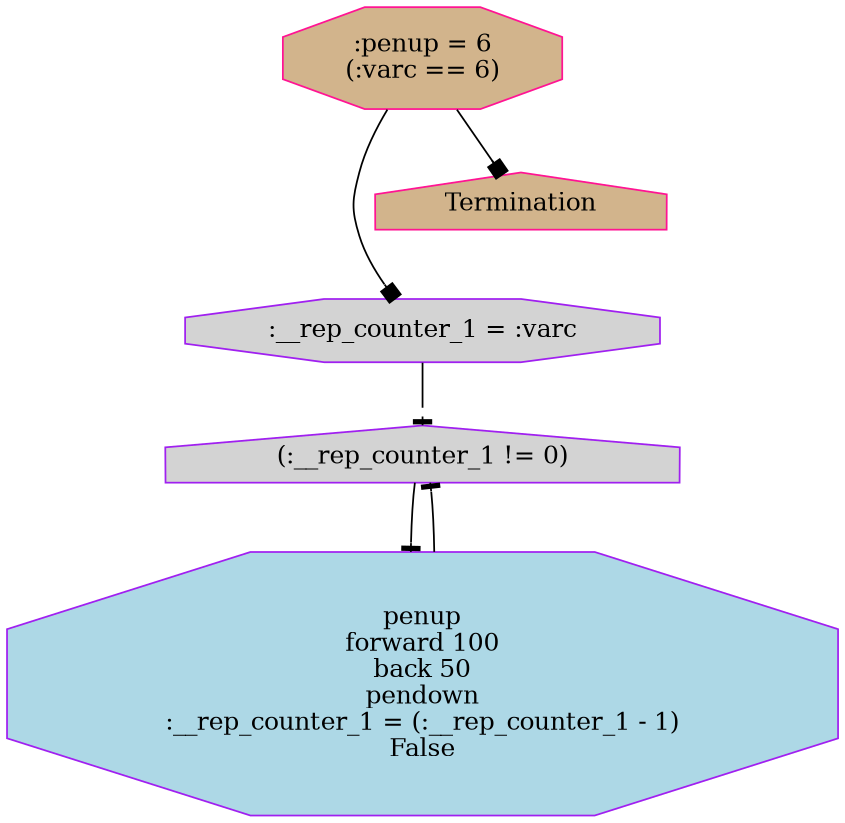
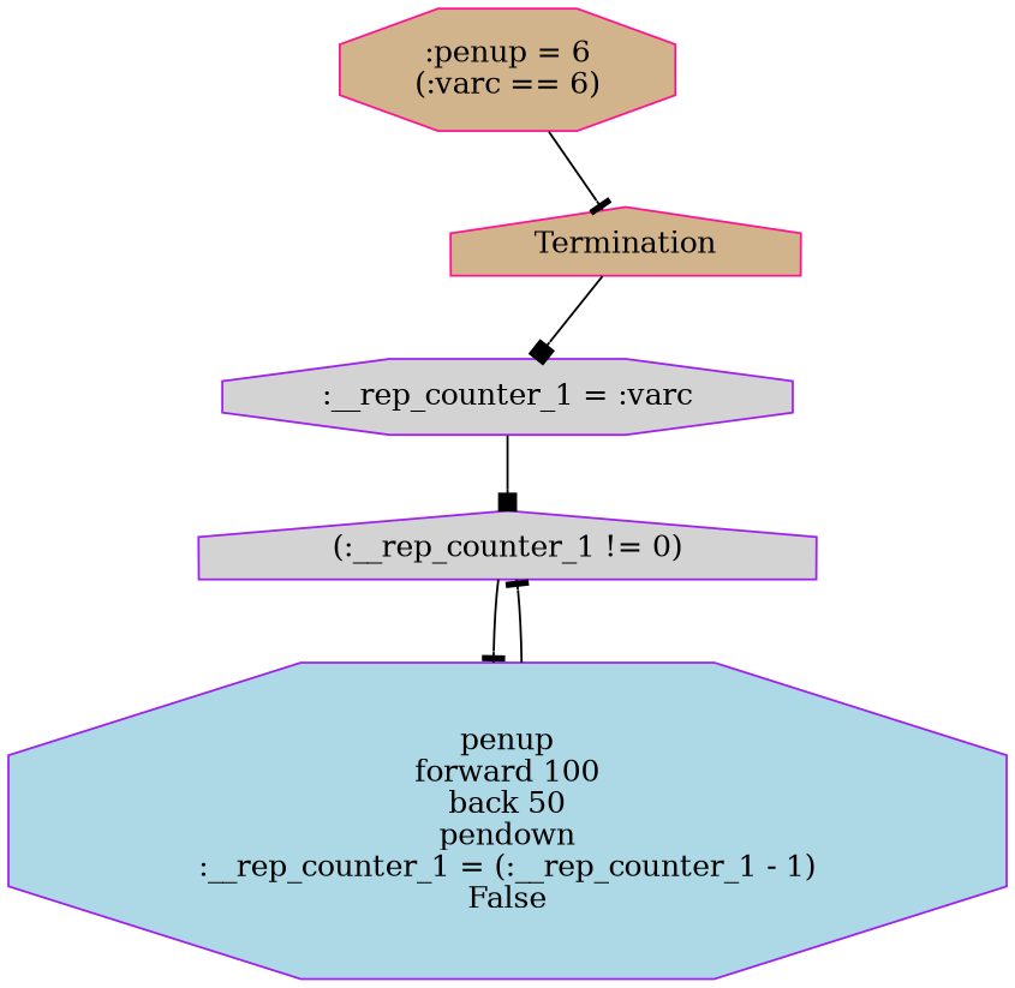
  strict digraph {
    node [color=purple fillcolor=tan shape=octagon style=filled]
    edge [arrowhead=tee]
    n1 [color=deeppink label=":penup = 6\n(:varc == 6)"]
    n2 [fillcolor=lightgrey label=":__rep_counter_1 = :varc"]
    n3 [color=deeppink label=Termination shape=house]
    n4 [fillcolor=lightgrey label="(:__rep_counter_1 != 0)" shape=house]
    n5 [fillcolor=lightblue label="penup\nforward 100\nback 50\npendown\n:__rep_counter_1 = (:__rep_counter_1 - 1)\nFalse"]
-   n1 -> n2 [arrowhead=box]
-   n1 -> n3 [arrowhead=box]
-   n2 -> n4
+   n3 -> n2 [arrowhead=box]
+   n1 -> n3
+   n2 -> n4 [arrowhead=box]
    n4 -> n5
    n5 -> n4
  }
